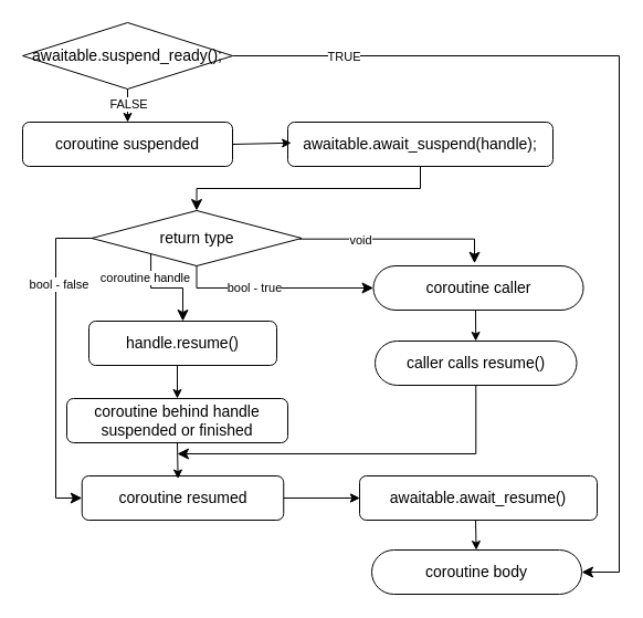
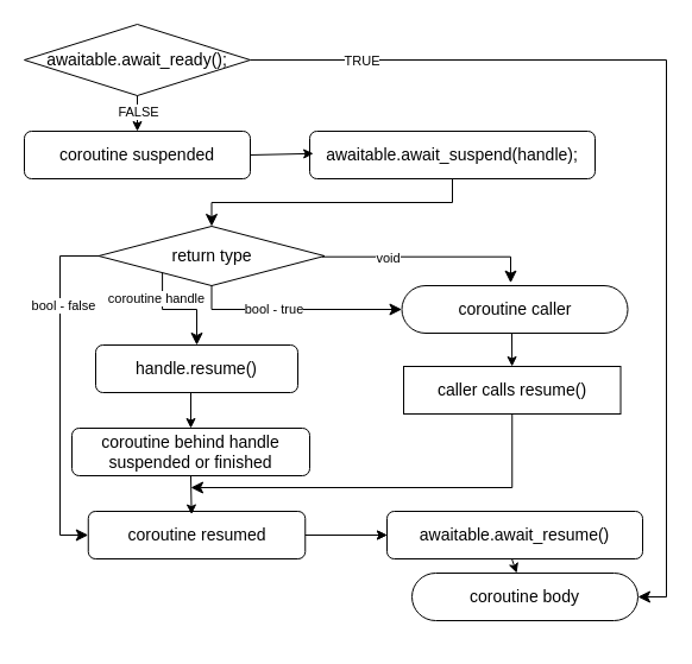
  <mxCell id="0" />
  <mxCell id="1" parent="0" />
- <mxCell id="2" value="awaitable.suspend_ready();" style="rhombus;whiteSpace=wrap;html=1;fontSize=14;" vertex="1" parent="1"><mxGeometry x="20" y="20" width="190" height="60" as="geometry" /></mxCell>
+ <mxCell id="2" value="awaitable.await_ready();" style="rhombus;whiteSpace=wrap;html=1;fontSize=14;" vertex="1" parent="1"><mxGeometry x="20" y="20" width="190" height="60" as="geometry" /></mxCell>
  <mxCell id="3" value="coroutine suspended" style="rounded=1;whiteSpace=wrap;html=1;fontSize=14;" vertex="1" parent="1"><mxGeometry x="20" y="110" width="190" height="40" as="geometry" /></mxCell>
  <mxCell id="4" value="awaitable.await_suspend(handle);" style="rounded=1;whiteSpace=wrap;html=1;fontSize=14;" vertex="1" parent="1"><mxGeometry x="260" y="110" width="240" height="40" as="geometry" /></mxCell>
  <mxCell id="5" value="return type" style="rhombus;whiteSpace=wrap;html=1;fontSize=14;" vertex="1" parent="1"><mxGeometry x="82.5" y="190" width="190" height="50" as="geometry" /></mxCell>
  <mxCell id="6" value="handle.resume()" style="rounded=1;whiteSpace=wrap;html=1;fontSize=14;" vertex="1" parent="1"><mxGeometry x="80" y="290" width="170" height="40" as="geometry" /></mxCell>
  <mxCell id="7" value="coroutine behind handle suspended or finished" style="rounded=1;whiteSpace=wrap;html=1;fontSize=14;" vertex="1" parent="1"><mxGeometry x="60" y="360" width="200" height="40" as="geometry" /></mxCell>
  <mxCell id="8" value="coroutine resumed" style="rounded=1;whiteSpace=wrap;html=1;fontSize=14;" vertex="1" parent="1"><mxGeometry x="73.75" y="430" width="182.5" height="40" as="geometry" /></mxCell>
  <mxCell id="9" value="awaitable.await_resume()" style="rounded=1;whiteSpace=wrap;html=1;fontSize=14;" vertex="1" parent="1"><mxGeometry x="325" y="430" width="215" height="40" as="geometry" /></mxCell>
  <mxCell id="10" value="coroutine caller" style="rounded=1;whiteSpace=wrap;html=1;arcSize=50;fontSize=14;" vertex="1" parent="1"><mxGeometry x="337.5" y="240" width="190" height="40" as="geometry" /></mxCell>
- <mxCell id="11" value="caller calls resume()" style="rounded=1;whiteSpace=wrap;html=1;arcSize=50;fontSize=14;" vertex="1" parent="1"><mxGeometry x="339" y="308" width="182.5" height="40" as="geometry" /></mxCell>
- <mxCell id="12" value="coroutine body" style="rounded=1;whiteSpace=wrap;html=1;arcSize=50;fontSize=14;" vertex="1" parent="1"><mxGeometry x="336" y="497" width="190" height="40" as="geometry" /></mxCell>
+ <mxCell id="11" value="caller calls resume()" style="whiteSpace=wrap;html=1;arcSize=50;fontSize=14;rounded=0;" vertex="1" parent="1"><mxGeometry x="339" y="308" width="182.5" height="40" as="geometry" /></mxCell>
+ <mxCell id="12" value="coroutine body" style="rounded=1;whiteSpace=wrap;html=1;arcSize=50;fontSize=14;" vertex="1" parent="1"><mxGeometry x="346" y="482" width="190" height="40" as="geometry" /></mxCell>
  <mxCell id="13" value="" style="endArrow=classic;html=1;rounded=0;entryX=0.5;entryY=0;entryDx=0;entryDy=0;" edge="1" parent="1" target="3"><mxGeometry width="50" height="50" relative="1" as="geometry"><mxPoint x="115" y="80" as="sourcePoint" /><mxPoint x="165" y="30" as="targetPoint" /></mxGeometry></mxCell>
  <mxCell id="14" value="FALSE" style="edgeLabel;html=1;align=center;verticalAlign=middle;resizable=0;points=[];" vertex="1" connectable="0" parent="13"><mxGeometry x="-0.147" relative="1" as="geometry"><mxPoint as="offset" /></mxGeometry></mxCell>
  <mxCell id="15" value="" style="endArrow=classic;html=1;rounded=0;entryX=0.013;entryY=0.47;entryDx=0;entryDy=0;entryPerimeter=0;" edge="1" parent="1" target="4"><mxGeometry width="50" height="50" relative="1" as="geometry"><mxPoint x="210" y="130" as="sourcePoint" /><mxPoint x="260" y="80" as="targetPoint" /></mxGeometry></mxCell>
  <mxCell id="16" value="" style="edgeStyle=elbowEdgeStyle;elbow=horizontal;endArrow=classic;html=1;curved=0;rounded=0;endSize=8;startSize=8;entryX=0.482;entryY=-0.057;entryDx=0;entryDy=0;entryPerimeter=0;exitX=0.989;exitY=0.514;exitDx=0;exitDy=0;exitPerimeter=0;" edge="1" parent="1" source="5" target="10"><mxGeometry width="50" height="50" relative="1" as="geometry"><mxPoint x="272.5" y="190" as="sourcePoint" /><mxPoint x="435.92" y="216.3" as="targetPoint" /><Array as="points"><mxPoint x="429" y="217" /></Array></mxGeometry></mxCell>
  <mxCell id="17" value="void" style="edgeLabel;html=1;align=center;verticalAlign=middle;resizable=0;points=[];" vertex="1" connectable="0" parent="16"><mxGeometry x="-0.396" y="-1" relative="1" as="geometry"><mxPoint as="offset" /></mxGeometry></mxCell>
  <mxCell id="18" value="" style="edgeStyle=elbowEdgeStyle;elbow=vertical;endArrow=classic;html=1;curved=0;rounded=0;endSize=8;startSize=8;exitX=0;exitY=0.5;exitDx=0;exitDy=0;entryX=0;entryY=0.5;entryDx=0;entryDy=0;" edge="1" parent="1" source="5" target="8"><mxGeometry width="50" height="50" relative="1" as="geometry"><mxPoint x="0" y="250" as="sourcePoint" /><mxPoint x="10" y="470" as="targetPoint" /><Array as="points"><mxPoint x="50" y="340" /></Array></mxGeometry></mxCell>
  <mxCell id="19" value="bool - false" style="edgeLabel;html=1;align=center;verticalAlign=middle;resizable=0;points=[];" vertex="1" connectable="0" parent="18"><mxGeometry x="-0.491" y="2" relative="1" as="geometry"><mxPoint as="offset" /></mxGeometry></mxCell>
  <mxCell id="20" value="" style="edgeStyle=elbowEdgeStyle;elbow=vertical;endArrow=classic;html=1;curved=0;rounded=0;endSize=8;startSize=8;exitX=0.282;exitY=0.783;exitDx=0;exitDy=0;entryX=0.5;entryY=0;entryDx=0;entryDy=0;exitPerimeter=0;" edge="1" parent="1" source="5" target="6"><mxGeometry width="50" height="50" relative="1" as="geometry"><mxPoint x="93" y="230" as="sourcePoint" /><mxPoint x="78" y="480" as="targetPoint" /><Array as="points"><mxPoint x="130" y="260" /></Array></mxGeometry></mxCell>
  <mxCell id="21" value="coroutine handle" style="edgeLabel;html=1;align=center;verticalAlign=middle;resizable=0;points=[];" vertex="1" connectable="0" parent="20"><mxGeometry x="-0.707" y="-1" relative="1" as="geometry"><mxPoint x="-5" y="8" as="offset" /></mxGeometry></mxCell>
  <mxCell id="22" value="" style="edgeStyle=elbowEdgeStyle;elbow=vertical;endArrow=classic;html=1;curved=0;rounded=0;endSize=8;startSize=8;exitX=0.5;exitY=1;exitDx=0;exitDy=0;entryX=0;entryY=0.5;entryDx=0;entryDy=0;" edge="1" parent="1" source="5" target="10"><mxGeometry width="50" height="50" relative="1" as="geometry"><mxPoint x="270" y="270" as="sourcePoint" /><mxPoint x="320" y="220" as="targetPoint" /><Array as="points"><mxPoint x="180" y="260" /></Array></mxGeometry></mxCell>
  <mxCell id="23" value="bool - true" style="edgeLabel;html=1;align=center;verticalAlign=middle;resizable=0;points=[];" vertex="1" connectable="0" parent="22"><mxGeometry x="-0.204" y="1" relative="1" as="geometry"><mxPoint as="offset" /></mxGeometry></mxCell>
  <mxCell id="24" value="" style="endArrow=classic;html=1;rounded=0;" edge="1" parent="1" target="7"><mxGeometry width="50" height="50" relative="1" as="geometry"><mxPoint x="160" y="330" as="sourcePoint" /><mxPoint x="210" y="280" as="targetPoint" /></mxGeometry></mxCell>
  <mxCell id="25" value="" style="endArrow=classic;html=1;rounded=0;entryX=0.476;entryY=0.064;entryDx=0;entryDy=0;entryPerimeter=0;exitX=0.5;exitY=1;exitDx=0;exitDy=0;" edge="1" parent="1" source="7" target="8"><mxGeometry width="50" height="50" relative="1" as="geometry"><mxPoint x="160" y="420" as="sourcePoint" /><mxPoint x="210" y="370" as="targetPoint" /></mxGeometry></mxCell>
  <mxCell id="26" value="" style="endArrow=classic;html=1;rounded=0;entryX=0;entryY=0.5;entryDx=0;entryDy=0;" edge="1" parent="1" target="9"><mxGeometry width="50" height="50" relative="1" as="geometry"><mxPoint x="260" y="450" as="sourcePoint" /><mxPoint x="320" y="450" as="targetPoint" /></mxGeometry></mxCell>
  <mxCell id="27" value="" style="endArrow=classic;html=1;rounded=0;entryX=0;entryY=0.5;entryDx=0;entryDy=0;exitX=1;exitY=0.5;exitDx=0;exitDy=0;" edge="1" parent="1" source="8" target="9"><mxGeometry width="50" height="50" relative="1" as="geometry"><mxPoint x="260" y="450" as="sourcePoint" /><mxPoint x="320" y="450" as="targetPoint" /></mxGeometry></mxCell>
  <mxCell id="28" value="" style="endArrow=classic;html=1;rounded=0;" edge="1" parent="1" target="12"><mxGeometry width="50" height="50" relative="1" as="geometry"><mxPoint x="430" y="470" as="sourcePoint" /><mxPoint x="480" y="420" as="targetPoint" /></mxGeometry></mxCell>
  <mxCell id="29" value="" style="endArrow=classic;html=1;rounded=0;" edge="1" parent="1" target="11"><mxGeometry width="50" height="50" relative="1" as="geometry"><mxPoint x="430" y="280" as="sourcePoint" /><mxPoint x="480" y="230" as="targetPoint" /></mxGeometry></mxCell>
  <mxCell id="30" value="" style="edgeStyle=elbowEdgeStyle;elbow=vertical;endArrow=classic;html=1;curved=0;rounded=0;endSize=8;startSize=8;exitX=0.5;exitY=1;exitDx=0;exitDy=0;" edge="1" parent="1" source="11"><mxGeometry width="50" height="50" relative="1" as="geometry"><mxPoint x="430" y="410" as="sourcePoint" /><mxPoint x="160" y="410" as="targetPoint" /><Array as="points"><mxPoint x="300" y="410" /></Array></mxGeometry></mxCell>
  <mxCell id="31" value="" style="edgeStyle=elbowEdgeStyle;elbow=vertical;endArrow=classic;html=1;curved=0;rounded=0;endSize=8;startSize=8;exitX=0.5;exitY=1;exitDx=0;exitDy=0;entryX=0.5;entryY=0;entryDx=0;entryDy=0;" edge="1" parent="1" source="4" target="5"><mxGeometry width="50" height="50" relative="1" as="geometry"><mxPoint x="380" y="210" as="sourcePoint" /><mxPoint x="430" y="160" as="targetPoint" /></mxGeometry></mxCell>
  <mxCell id="32" value="" style="edgeStyle=elbowEdgeStyle;elbow=vertical;endArrow=classic;html=1;curved=0;rounded=0;endSize=8;startSize=8;exitX=1;exitY=0.5;exitDx=0;exitDy=0;entryX=1;entryY=0.5;entryDx=0;entryDy=0;" edge="1" parent="1" source="2" target="12"><mxGeometry width="50" height="50" relative="1" as="geometry"><mxPoint x="93" y="225" as="sourcePoint" /><mxPoint x="84" y="460" as="targetPoint" /><Array as="points"><mxPoint x="560" y="320" /></Array></mxGeometry></mxCell>
  <mxCell id="33" value="TRUE" style="edgeLabel;html=1;align=center;verticalAlign=middle;resizable=0;points=[];" vertex="1" connectable="0" parent="32"><mxGeometry x="-0.491" y="2" relative="1" as="geometry"><mxPoint x="-117" y="2" as="offset" /></mxGeometry></mxCell>
